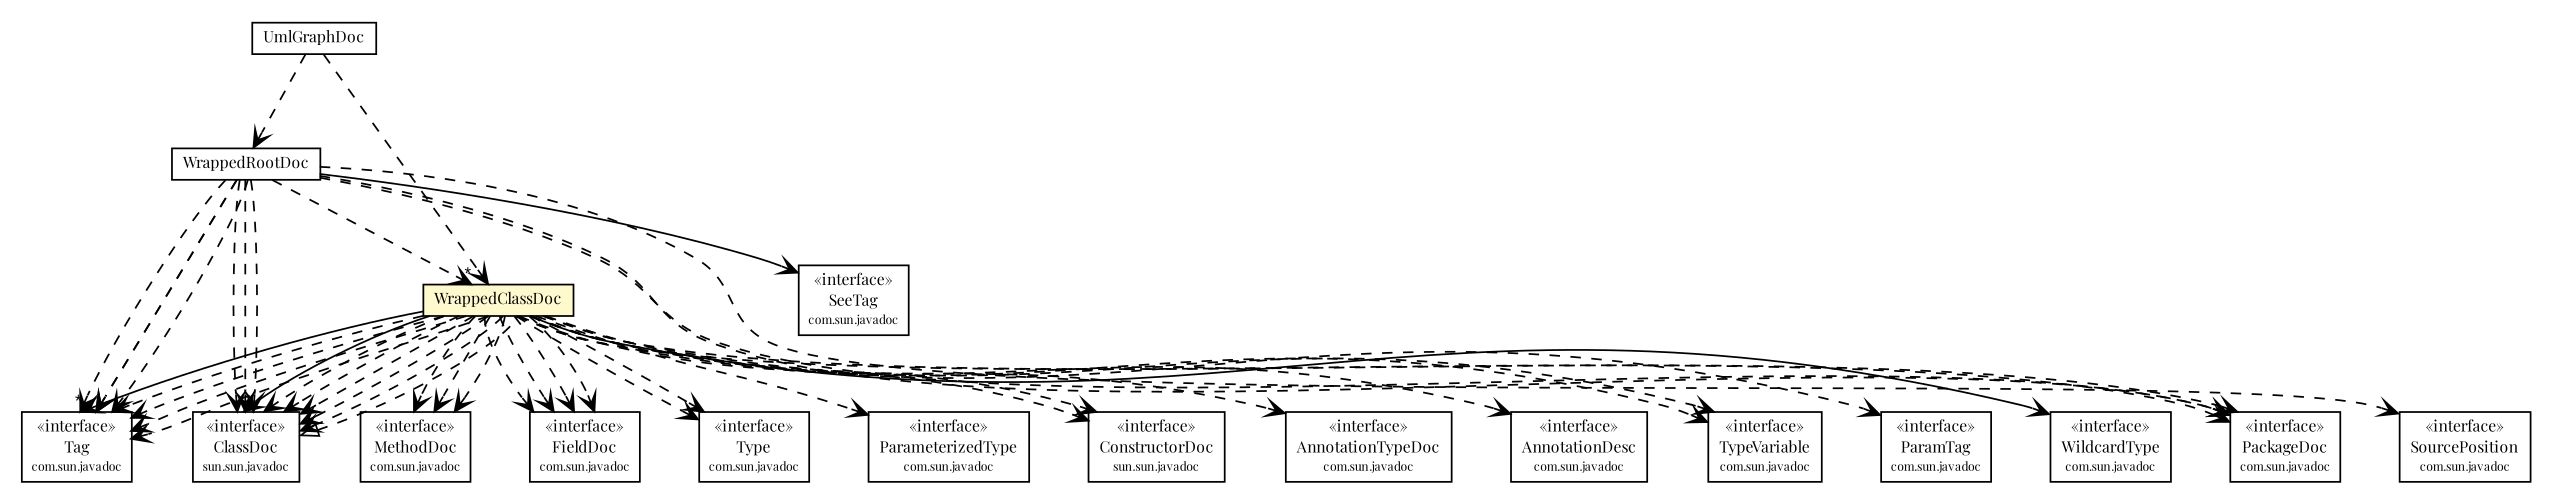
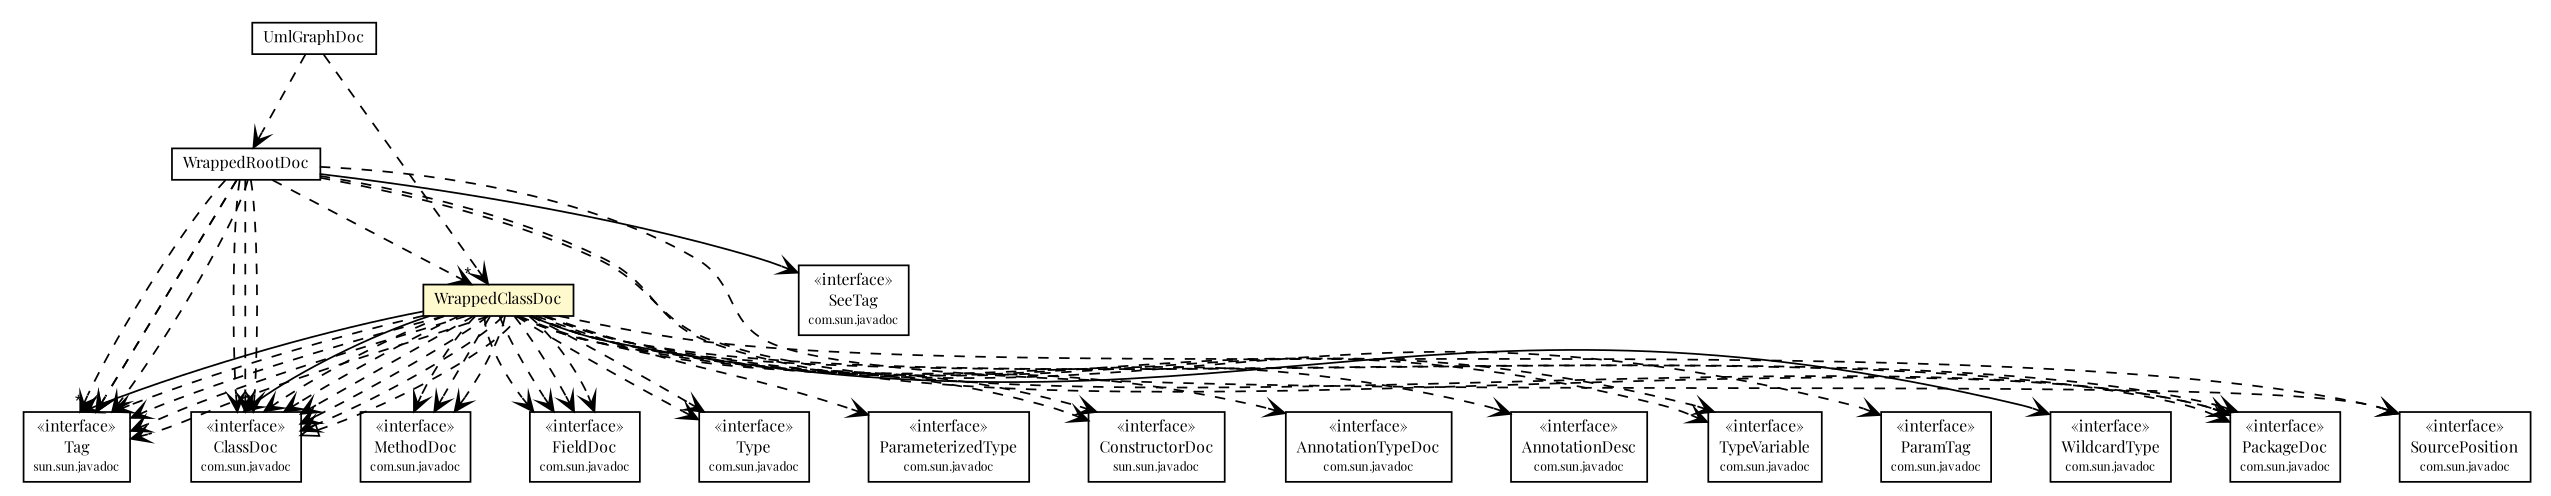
  digraph {
    fontname="Playfair Display"
    node [fontcolor=black fontname="Playfair Display" fontsize=9.0 shape=plaintext]
    edge [arrowhead=open color=black fontcolor=black fontname="Playfair Display" fontsize=10.0 headport=p labelfontname=arial labelfontsize=10 tailport=p style=dashed]
    n1 [label=<<table border="0" cellborder="1" cellspacing="0" cellpadding="2" port="p" bgcolor="lemonChiffon" href="./WrappedClassDoc.html"> 		<tr><td><table border="0" cellspacing="0" cellpadding="1"> 			<tr><td> WrappedClassDoc </td></tr> 		</table></td></tr> 		</table>>]
-   n2 [label=<<table border="0" cellborder="1" cellspacing="0" cellpadding="2" port="p" href="http://java.sun.com/j2se/1.5.0/docs/guide/javadoc/doclet/spec/com/sun/javadoc/ClassDoc.html"> 		<tr><td><table border="0" cellspacing="0" cellpadding="1"> 			<tr><td> &laquo;interface&raquo; </td></tr> 			<tr><td> ClassDoc </td></tr> 			<tr><td><font point-size="7.0"> sun.sun.javadoc </font></td></tr> 		</table></td></tr> 		</table>>]
-   n3 [label=<<table border="0" cellborder="1" cellspacing="0" cellpadding="2" port="p" href="http://java.sun.com/j2se/1.5.0/docs/guide/javadoc/doclet/spec/com/sun/javadoc/Tag.html"> 		<tr><td><table border="0" cellspacing="0" cellpadding="1"> 			<tr><td> &laquo;interface&raquo; </td></tr> 			<tr><td> Tag </td></tr> 			<tr><td><font point-size="7.0"> com.sun.javadoc </font></td></tr> 		</table></td></tr> 		</table>>]
+   n2 [label=<<table border="0" cellborder="1" cellspacing="0" cellpadding="2" port="p" href="http://java.sun.com/j2se/1.5.0/docs/guide/javadoc/doclet/spec/com/sun/javadoc/ClassDoc.html"> 		<tr><td><table border="0" cellspacing="0" cellpadding="1"> 			<tr><td> &laquo;interface&raquo; </td></tr> 			<tr><td> ClassDoc </td></tr> 			<tr><td><font point-size="7.0"> com.sun.javadoc </font></td></tr> 		</table></td></tr> 		</table>>]
+   n3 [label=<<table border="0" cellborder="1" cellspacing="0" cellpadding="2" port="p" href="http://java.sun.com/j2se/1.5.0/docs/guide/javadoc/doclet/spec/com/sun/javadoc/Tag.html"> 		<tr><td><table border="0" cellspacing="0" cellpadding="1"> 			<tr><td> &laquo;interface&raquo; </td></tr> 			<tr><td> Tag </td></tr> 			<tr><td><font point-size="7.0"> sun.sun.javadoc </font></td></tr> 		</table></td></tr> 		</table>>]
    n4 [label=<<table border="0" cellborder="1" cellspacing="0" cellpadding="2" port="p" href="http://java.sun.com/j2se/1.5.0/docs/guide/javadoc/doclet/spec/com/sun/javadoc/MethodDoc.html"> 		<tr><td><table border="0" cellspacing="0" cellpadding="1"> 			<tr><td> &laquo;interface&raquo; </td></tr> 			<tr><td> MethodDoc </td></tr> 			<tr><td><font point-size="7.0"> com.sun.javadoc </font></td></tr> 		</table></td></tr> 		</table>>]
    n5 [label=<<table border="0" cellborder="1" cellspacing="0" cellpadding="2" port="p" href="http://java.sun.com/j2se/1.5.0/docs/guide/javadoc/doclet/spec/com/sun/javadoc/PackageDoc.html"> 		<tr><td><table border="0" cellspacing="0" cellpadding="1"> 			<tr><td> &laquo;interface&raquo; </td></tr> 			<tr><td> PackageDoc </td></tr> 			<tr><td><font point-size="7.0"> com.sun.javadoc </font></td></tr> 		</table></td></tr> 		</table>>]
    n6 [label=<<table border="0" cellborder="1" cellspacing="0" cellpadding="2" port="p" href="http://java.sun.com/j2se/1.5.0/docs/guide/javadoc/doclet/spec/com/sun/javadoc/FieldDoc.html"> 		<tr><td><table border="0" cellspacing="0" cellpadding="1"> 			<tr><td> &laquo;interface&raquo; </td></tr> 			<tr><td> FieldDoc </td></tr> 			<tr><td><font point-size="7.0"> com.sun.javadoc </font></td></tr> 		</table></td></tr> 		</table>>]
    n7 [label=<<table border="0" cellborder="1" cellspacing="0" cellpadding="2" port="p" href="http://java.sun.com/j2se/1.5.0/docs/guide/javadoc/doclet/spec/com/sun/javadoc/Type.html"> 		<tr><td><table border="0" cellspacing="0" cellpadding="1"> 			<tr><td> &laquo;interface&raquo; </td></tr> 			<tr><td> Type </td></tr> 			<tr><td><font point-size="7.0"> com.sun.javadoc </font></td></tr> 		</table></td></tr> 		</table>>]
    n8 [label=<<table border="0" cellborder="1" cellspacing="0" cellpadding="2" port="p" href="http://java.sun.com/j2se/1.5.0/docs/guide/javadoc/doclet/spec/com/sun/javadoc/SourcePosition.html"> 		<tr><td><table border="0" cellspacing="0" cellpadding="1"> 			<tr><td> &laquo;interface&raquo; </td></tr> 			<tr><td> SourcePosition </td></tr> 			<tr><td><font point-size="7.0"> com.sun.javadoc </font></td></tr> 		</table></td></tr> 		</table>>]
    n9 [label=<<table border="0" cellborder="1" cellspacing="0" cellpadding="2" port="p" href="http://java.sun.com/j2se/1.5.0/docs/guide/javadoc/doclet/spec/com/sun/javadoc/ParameterizedType.html"> 		<tr><td><table border="0" cellspacing="0" cellpadding="1"> 			<tr><td> &laquo;interface&raquo; </td></tr> 			<tr><td> ParameterizedType </td></tr> 			<tr><td><font point-size="7.0"> com.sun.javadoc </font></td></tr> 		</table></td></tr> 		</table>>]
    n10 [label=<<table border="0" cellborder="1" cellspacing="0" cellpadding="2" port="p" href="http://java.sun.com/j2se/1.5.0/docs/guide/javadoc/doclet/spec/com/sun/javadoc/ConstructorDoc.html"> 		<tr><td><table border="0" cellspacing="0" cellpadding="1"> 			<tr><td> &laquo;interface&raquo; </td></tr> 			<tr><td> ConstructorDoc </td></tr> 			<tr><td><font point-size="7.0"> sun.sun.javadoc </font></td></tr> 		</table></td></tr> 		</table>>]
    n11 [label=<<table border="0" cellborder="1" cellspacing="0" cellpadding="2" port="p" href="http://java.sun.com/j2se/1.5.0/docs/guide/javadoc/doclet/spec/com/sun/javadoc/AnnotationTypeDoc.html"> 		<tr><td><table border="0" cellspacing="0" cellpadding="1"> 			<tr><td> &laquo;interface&raquo; </td></tr> 			<tr><td> AnnotationTypeDoc </td></tr> 			<tr><td><font point-size="7.0"> com.sun.javadoc </font></td></tr> 		</table></td></tr> 		</table>>]
    n12 [label=<<table border="0" cellborder="1" cellspacing="0" cellpadding="2" port="p" href="http://java.sun.com/j2se/1.5.0/docs/guide/javadoc/doclet/spec/com/sun/javadoc/AnnotationDesc.html"> 		<tr><td><table border="0" cellspacing="0" cellpadding="1"> 			<tr><td> &laquo;interface&raquo; </td></tr> 			<tr><td> AnnotationDesc </td></tr> 			<tr><td><font point-size="7.0"> com.sun.javadoc </font></td></tr> 		</table></td></tr> 		</table>>]
    n13 [label=<<table border="0" cellborder="1" cellspacing="0" cellpadding="2" port="p" href="http://java.sun.com/j2se/1.5.0/docs/guide/javadoc/doclet/spec/com/sun/javadoc/TypeVariable.html"> 		<tr><td><table border="0" cellspacing="0" cellpadding="1"> 			<tr><td> &laquo;interface&raquo; </td></tr> 			<tr><td> TypeVariable </td></tr> 			<tr><td><font point-size="7.0"> com.sun.javadoc </font></td></tr> 		</table></td></tr> 		</table>>]
    n14 [label=<<table border="0" cellborder="1" cellspacing="0" cellpadding="2" port="p" href="http://java.sun.com/j2se/1.5.0/docs/guide/javadoc/doclet/spec/com/sun/javadoc/ParamTag.html"> 		<tr><td><table border="0" cellspacing="0" cellpadding="1"> 			<tr><td> &laquo;interface&raquo; </td></tr> 			<tr><td> ParamTag </td></tr> 			<tr><td><font point-size="7.0"> com.sun.javadoc </font></td></tr> 		</table></td></tr> 		</table>>]
    n15 [label=<<table border="0" cellborder="1" cellspacing="0" cellpadding="2" port="p" href="http://java.sun.com/j2se/1.5.0/docs/guide/javadoc/doclet/spec/com/sun/javadoc/WildcardType.html"> 		<tr><td><table border="0" cellspacing="0" cellpadding="1"> 			<tr><td> &laquo;interface&raquo; </td></tr> 			<tr><td> WildcardType </td></tr> 			<tr><td><font point-size="7.0"> com.sun.javadoc </font></td></tr> 		</table></td></tr> 		</table>>]
    n16 [label=<<table border="0" cellborder="1" cellspacing="0" cellpadding="2" port="p" href="http://java.sun.com/j2se/1.5.0/docs/guide/javadoc/doclet/spec/com/sun/javadoc/SeeTag.html"> 		<tr><td><table border="0" cellspacing="0" cellpadding="1"> 			<tr><td> &laquo;interface&raquo; </td></tr> 			<tr><td> SeeTag </td></tr> 			<tr><td><font point-size="7.0"> com.sun.javadoc </font></td></tr> 		</table></td></tr> 		</table>>]
    n17 [label=<<table border="0" cellborder="1" cellspacing="0" cellpadding="2" port="p" href="./WrappedRootDoc.html"> 		<tr><td><table border="0" cellspacing="0" cellpadding="1"> 			<tr><td> WrappedRootDoc </td></tr> 		</table></td></tr> 		</table>>]
    n18 [label=<<table border="0" cellborder="1" cellspacing="0" cellpadding="2" port="p" href="./UmlGraphDoc.html"> 		<tr><td><table border="0" cellspacing="0" cellpadding="1"> 			<tr><td> UmlGraphDoc </td></tr> 		</table></td></tr> 		</table>>]
    n1 -> n2 [style=""]
    n1 -> n2
    n1 -> n2
    n1 -> n2
    n1 -> n2
    n1 -> n2
    n1 -> n3 [headlabel="*" style=""]
    n1 -> n3
    n1 -> n3
    n1 -> n3
    n1 -> n3
    n1 -> n4
    n1 -> n4
    n1 -> n4
    n1 -> n5
    n1 -> n5
    n1 -> n6
    n1 -> n6
    n1 -> n6
    n1 -> n6
    n1 -> n7
    n1 -> n7
+   n1 -> n8
    n1 -> n9
    n1 -> n10
    n1 -> n10
    n1 -> n11
    n1 -> n12
    n1 -> n13
    n1 -> n13
    n1 -> n14
    n1 -> n15 [style=solid]
    n2 -> n1 [arrowtail=empty dir=back fontsize=10 arrowhead="" color="" fontcolor=""]
    n17 -> n1 [headlabel="*"]
    n17 -> n2
    n17 -> n2
    n17 -> n2
    n17 -> n3
    n17 -> n3
    n17 -> n3
    n17 -> n3
    n17 -> n5
    n17 -> n5
    n17 -> n8
    n17 -> n16 [style=solid]
    n18 -> n1
    n18 -> n17
  }
